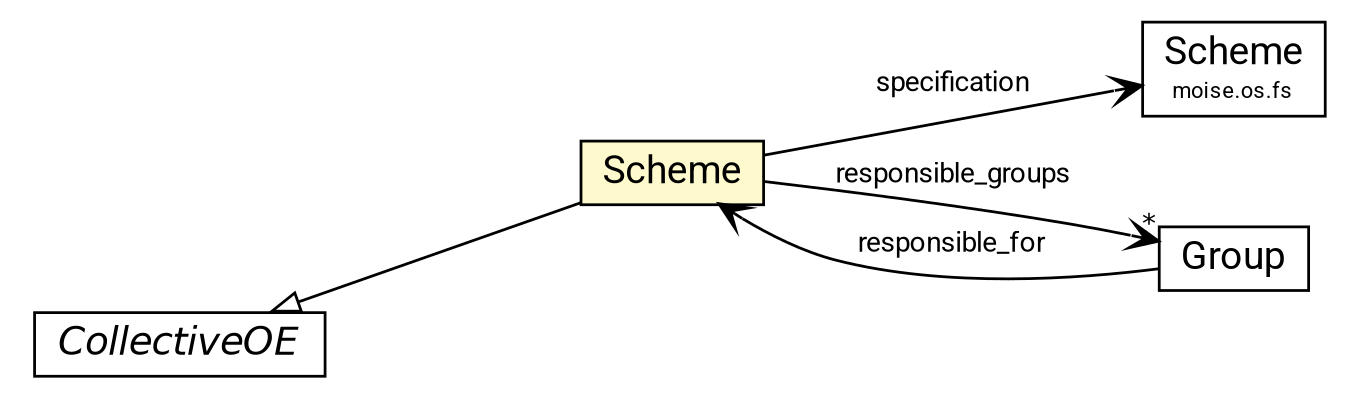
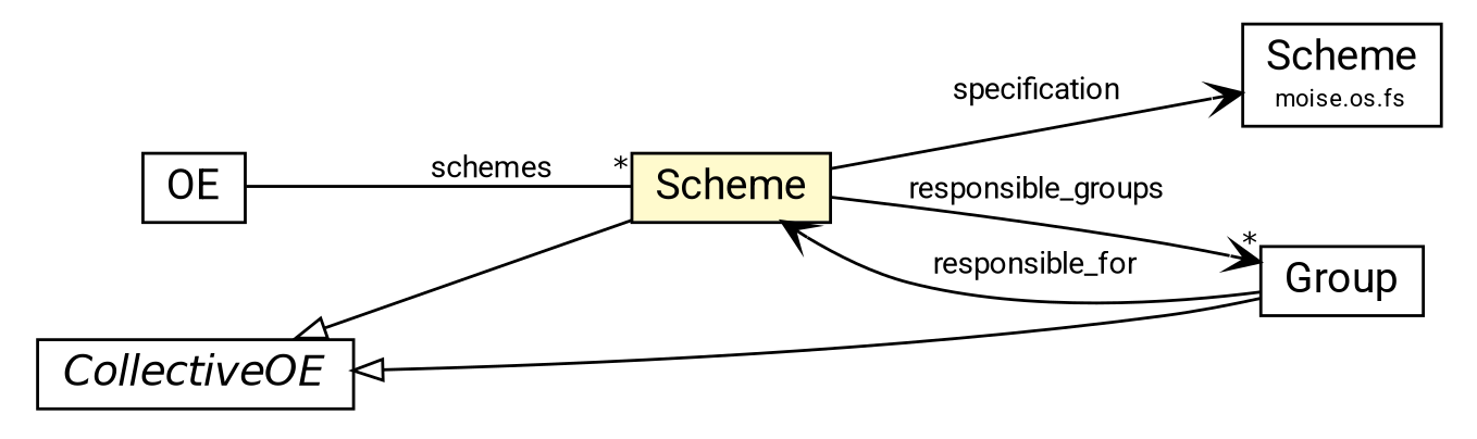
  digraph {
    fontname=Roboto
    nodesep=0.25
    rankdir=LR
    ranksep=0.5
    node [fontcolor=black fontname=Roboto fontsize=14.0 shape=plaintext]
    edge [arrowhead=open color=black fontcolor=black fontname=Roboto fontsize=10.0 headport=p labelfontname=Helvetica labelfontsize=10 tailport=p]
    n1 [label=<<table title="moise.os.fs.Scheme" border="0" cellborder="1" cellspacing="0" cellpadding="2" port="p" href="../../../moise/os/fs/Scheme.html"> 		<tr><td><table border="0" cellspacing="0" cellpadding="1"> <tr><td align="center" balign="center"> Scheme </td></tr> <tr><td align="center" balign="center"><font point-size="8.0"> moise.os.fs </font></td></tr> 		</table></td></tr> 		</table>>]
    n2 [label=<<table title="ora4mas.nopl.oe.Scheme" border="0" cellborder="1" cellspacing="0" cellpadding="2" port="p" bgcolor="lemonChiffon" href="./Scheme.html"> 		<tr><td><table border="0" cellspacing="0" cellpadding="1"> <tr><td align="center" balign="center"> Scheme </td></tr> 		</table></td></tr> 		</table>>]
    n3 [label=<<table title="ora4mas.nopl.oe.Group" border="0" cellborder="1" cellspacing="0" cellpadding="2" port="p" href="./Group.html"> 		<tr><td><table border="0" cellspacing="0" cellpadding="1"> <tr><td align="center" balign="center"> Group </td></tr> 		</table></td></tr> 		</table>>]
+   n4 [label=<<table title="ora4mas.nopl.oe.OE" border="0" cellborder="1" cellspacing="0" cellpadding="2" port="p" href="./OE.html"> 		<tr><td><table border="0" cellspacing="0" cellpadding="1"> <tr><td align="center" balign="center"> OE </td></tr> 		</table></td></tr> 		</table>>]
    n5 [label=<<table title="ora4mas.nopl.oe.CollectiveOE" border="0" cellborder="1" cellspacing="0" cellpadding="2" port="p" href="./CollectiveOE.html"> 		<tr><td><table border="0" cellspacing="0" cellpadding="1"> <tr><td align="center" balign="center"><font face="Helvetica-Oblique"> CollectiveOE </font></td></tr> 		</table></td></tr> 		</table>>]
    n2 -> n1 [label=specification]
    n2 -> n3 [headlabel="*" label=responsible_groups]
    n3 -> n2 [label=responsible_for]
+   n4 -> n2 [arrowhead=none arrowtail=diamond headlabel="*" label=schemes]
    n5 -> n2 [arrowtail=empty dir=back fontsize=10 arrowhead="" color="" fontcolor=""]
+   n5 -> n3 [arrowtail=empty dir=back fontsize=10 arrowhead="" color="" fontcolor=""]
  }
